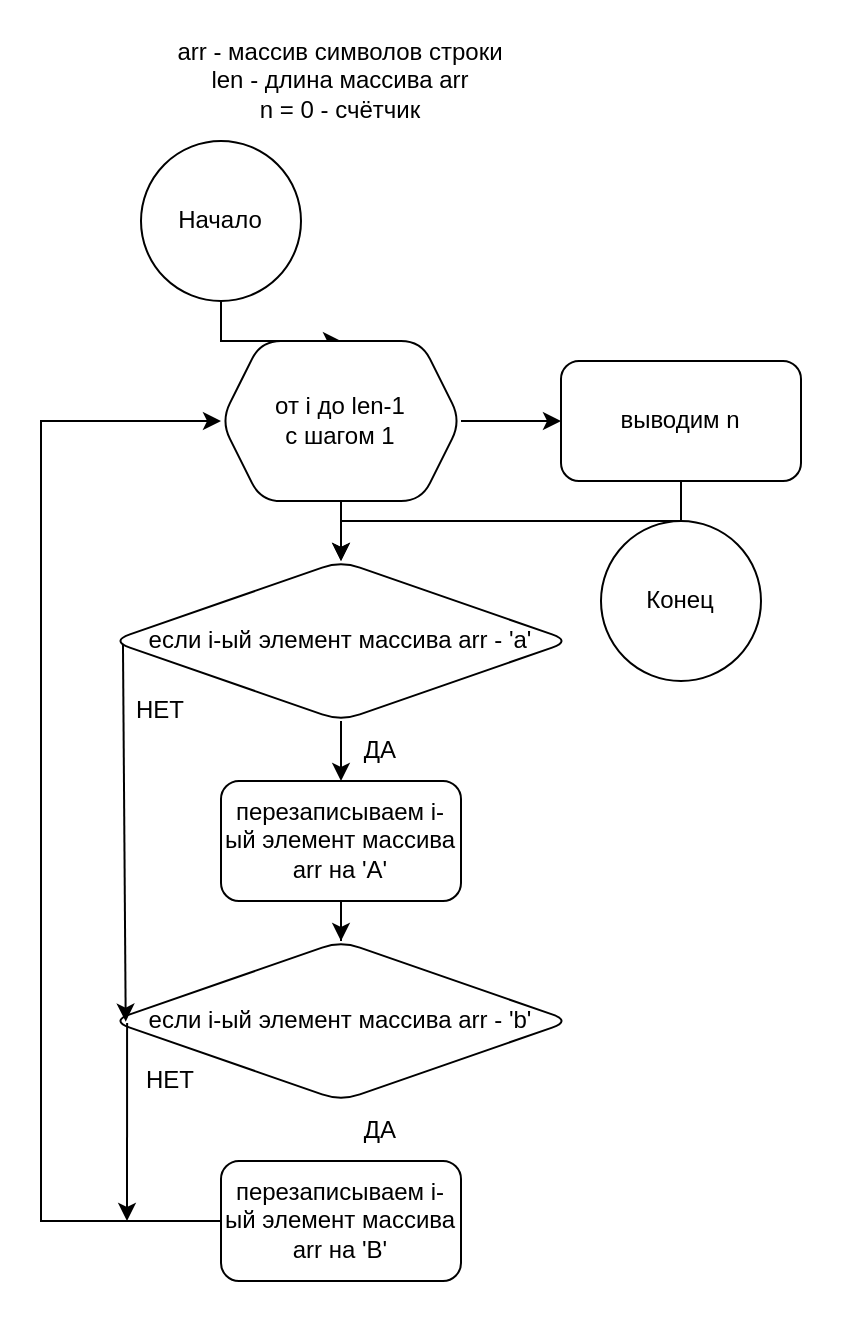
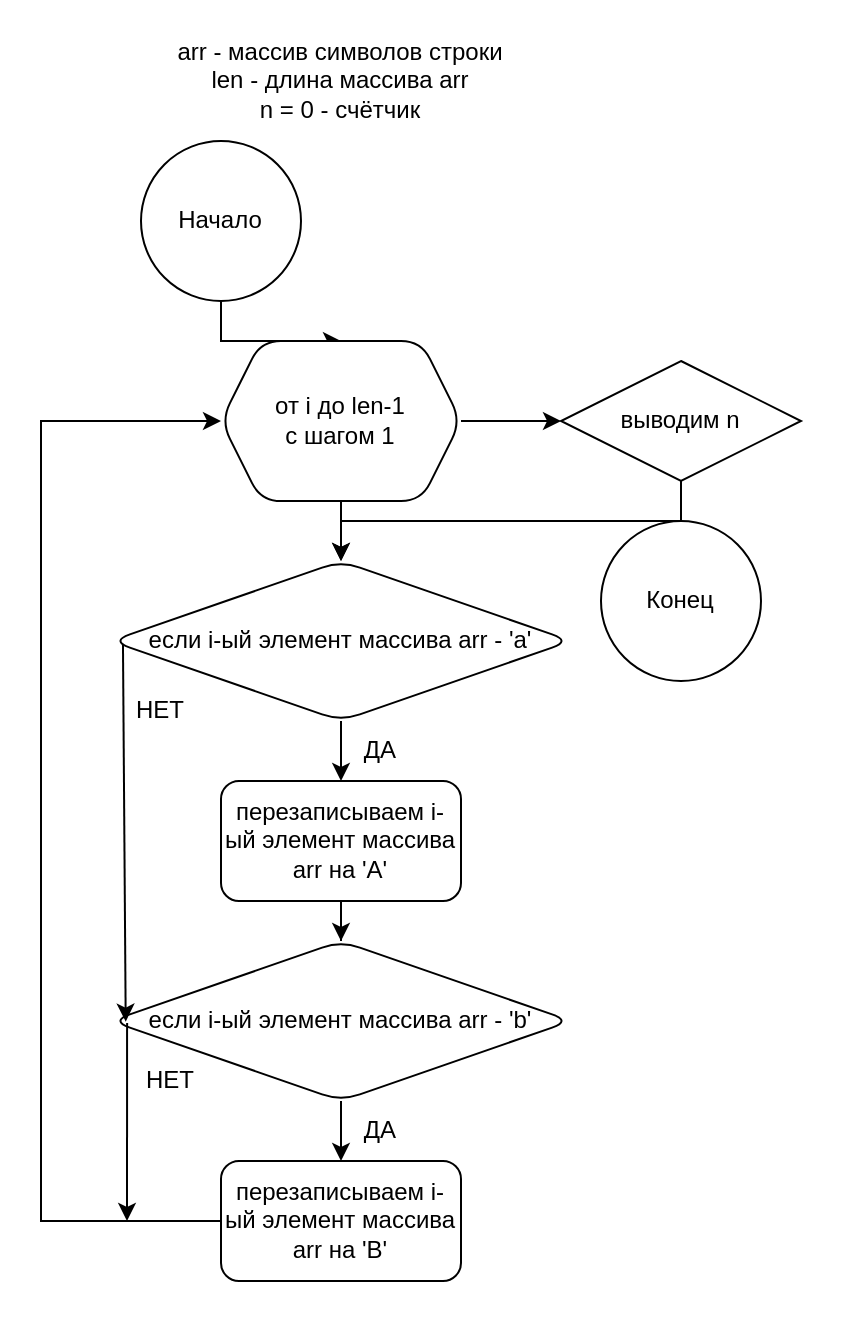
  <mxCell id="0" />
  <mxCell id="1" parent="0" />
  <mxCell id="2" value="" style="edgeStyle=orthogonalEdgeStyle;rounded=0;orthogonalLoop=1;jettySize=auto;html=1;exitX=0.5;exitY=1;exitDx=0;exitDy=0;" parent="1" source="15" target="6" edge="1"><mxGeometry relative="1" as="geometry"><mxPoint x="170" y="100" as="sourcePoint" /></mxGeometry></mxCell>
  <mxCell id="3" value="arr - массив символов строки&lt;br&gt;len - длина массива arr&lt;br&gt;n = 0 - счётчик" style="text;html=1;strokeColor=none;fillColor=none;align=center;verticalAlign=middle;whiteSpace=wrap;rounded=0;" parent="1" vertex="1"><mxGeometry x="85" y="20" width="170" height="40" as="geometry" /></mxCell>
  <mxCell id="4" value="" style="edgeStyle=orthogonalEdgeStyle;rounded=0;orthogonalLoop=1;jettySize=auto;html=1;" parent="1" source="6" target="8" edge="1"><mxGeometry relative="1" as="geometry" /></mxCell>
  <mxCell id="5" value="" style="edgeStyle=orthogonalEdgeStyle;rounded=0;orthogonalLoop=1;jettySize=auto;html=1;" parent="1" source="6" target="13" edge="1"><mxGeometry relative="1" as="geometry" /></mxCell>
  <mxCell id="6" value="от i до len-1&lt;br&gt;с шагом 1" style="shape=hexagon;perimeter=hexagonPerimeter2;whiteSpace=wrap;html=1;fixedSize=1;rounded=1;" parent="1" vertex="1"><mxGeometry x="110" y="170" width="120" height="80" as="geometry" /></mxCell>
  <mxCell id="7" value="" style="edgeStyle=orthogonalEdgeStyle;rounded=0;orthogonalLoop=1;jettySize=auto;html=1;" parent="1" source="8" target="10" edge="1"><mxGeometry relative="1" as="geometry" /></mxCell>
  <mxCell id="8" value="если i-ый элемент массива arr - 'a'" style="rhombus;whiteSpace=wrap;html=1;rounded=1;" parent="1" vertex="1"><mxGeometry x="55" y="280" width="230" height="80" as="geometry" /></mxCell>
  <mxCell id="9" value="" style="edgeStyle=orthogonalEdgeStyle;rounded=0;orthogonalLoop=1;jettySize=auto;html=1;" edge="1" parent="1" source="10" target="17"><mxGeometry relative="1" as="geometry" /></mxCell>
  <mxCell id="10" value="перезаписываем i-ый элемент массива arr на 'A'" style="whiteSpace=wrap;html=1;rounded=1;" parent="1" vertex="1"><mxGeometry x="110" y="390" width="120" height="60" as="geometry" /></mxCell>
  <mxCell id="11" value="ДА" style="text;html=1;strokeColor=none;fillColor=none;align=center;verticalAlign=middle;whiteSpace=wrap;rounded=0;" parent="1" vertex="1"><mxGeometry x="160" y="360" width="60" height="30" as="geometry" /></mxCell>
  <mxCell id="12" value="" style="edgeStyle=orthogonalEdgeStyle;rounded=0;orthogonalLoop=1;jettySize=auto;html=1;" parent="1" source="13" target="8" edge="1"><mxGeometry relative="1" as="geometry" /></mxCell>
- <mxCell id="13" value="выводим n" style="whiteSpace=wrap;html=1;rounded=1;" parent="1" vertex="1"><mxGeometry x="280" y="180" width="120" height="60" as="geometry" /></mxCell>
+ <mxCell id="13" value="выводим n" style="rhombus;whiteSpace=wrap;html=1;" parent="1" vertex="1"><mxGeometry x="280" y="180" width="120" height="60" as="geometry" /></mxCell>
  <mxCell id="14" value="Конец" style="ellipse;whiteSpace=wrap;html=1;rounded=1;" parent="1" vertex="1"><mxGeometry x="300" y="260" width="80" height="80" as="geometry" /></mxCell>
  <mxCell id="15" value="Начало" style="ellipse;whiteSpace=wrap;html=1;aspect=fixed;" parent="1" vertex="1"><mxGeometry x="70" y="70" width="80" height="80" as="geometry" /></mxCell>
+ <mxCell id="16" value="" style="edgeStyle=orthogonalEdgeStyle;rounded=0;orthogonalLoop=1;jettySize=auto;html=1;" edge="1" parent="1" source="17" target="18"><mxGeometry relative="1" as="geometry" /></mxCell>
  <mxCell id="17" value="если i-ый элемент массива arr - 'b'" style="rhombus;whiteSpace=wrap;html=1;rounded=1;" vertex="1" parent="1"><mxGeometry x="55" y="470" width="230" height="80" as="geometry" /></mxCell>
  <mxCell id="18" value="перезаписываем i-ый элемент массива arr на 'B'" style="whiteSpace=wrap;html=1;rounded=1;" vertex="1" parent="1"><mxGeometry x="110" y="580" width="120" height="60" as="geometry" /></mxCell>
  <mxCell id="19" value="" style="endArrow=classic;html=1;rounded=0;entryX=0.032;entryY=0.504;entryDx=0;entryDy=0;exitX=0.026;exitY=0.517;exitDx=0;exitDy=0;exitPerimeter=0;entryPerimeter=0;" edge="1" parent="1" source="8" target="17"><mxGeometry width="50" height="50" relative="1" as="geometry"><mxPoint x="10" y="370" as="sourcePoint" /><mxPoint x="60" y="320" as="targetPoint" /></mxGeometry></mxCell>
  <mxCell id="20" value="НЕТ" style="text;html=1;strokeColor=none;fillColor=none;align=center;verticalAlign=middle;whiteSpace=wrap;rounded=0;" vertex="1" parent="1"><mxGeometry x="50" y="340" width="60" height="30" as="geometry" /></mxCell>
  <mxCell id="21" value="ДА" style="text;html=1;strokeColor=none;fillColor=none;align=center;verticalAlign=middle;whiteSpace=wrap;rounded=0;" vertex="1" parent="1"><mxGeometry x="160" y="550" width="60" height="30" as="geometry" /></mxCell>
  <mxCell id="22" value="" style="endArrow=classic;html=1;rounded=0;exitX=0;exitY=0.5;exitDx=0;exitDy=0;entryX=0;entryY=0.5;entryDx=0;entryDy=0;" edge="1" parent="1" source="18" target="6"><mxGeometry width="50" height="50" relative="1" as="geometry"><mxPoint x="-10" y="580" as="sourcePoint" /><mxPoint x="10" y="220" as="targetPoint" /><Array as="points"><mxPoint x="20" y="610" /><mxPoint x="20" y="210" /></Array></mxGeometry></mxCell>
  <mxCell id="23" value="" style="endArrow=classic;html=1;rounded=0;exitX=0.035;exitY=0.513;exitDx=0;exitDy=0;exitPerimeter=0;" edge="1" parent="1" source="17"><mxGeometry width="50" height="50" relative="1" as="geometry"><mxPoint x="10" y="710" as="sourcePoint" /><mxPoint x="63" y="610" as="targetPoint" /></mxGeometry></mxCell>
  <mxCell id="24" value="НЕТ" style="text;html=1;strokeColor=none;fillColor=none;align=center;verticalAlign=middle;whiteSpace=wrap;rounded=0;" vertex="1" parent="1"><mxGeometry x="55" y="525" width="60" height="30" as="geometry" /></mxCell>
